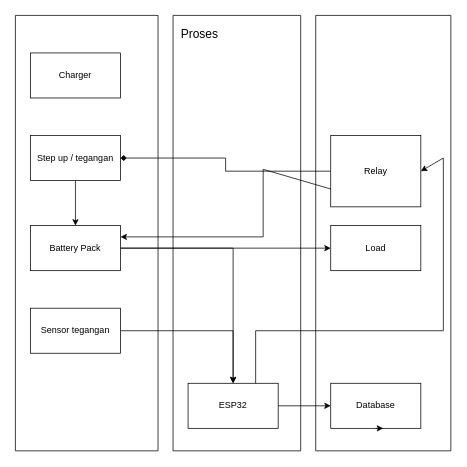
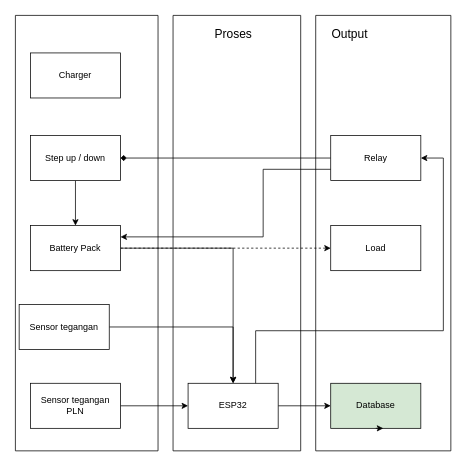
  <mxCell id="0" />
  <mxCell id="1" parent="0" />
  <mxCell id="2" value="Charger" style="rounded=0;whiteSpace=wrap;html=1;" parent="1" vertex="1"><mxGeometry x="40" y="70" width="120" height="60" as="geometry" /></mxCell>
  <mxCell id="3" value="" style="edgeStyle=orthogonalEdgeStyle;rounded=0;orthogonalLoop=1;jettySize=auto;html=1;" edge="1" parent="1" source="4" target="7"><mxGeometry relative="1" as="geometry" /></mxCell>
- <mxCell id="4" value="Step up / tegangan" style="rounded=0;whiteSpace=wrap;html=1;" parent="1" vertex="1"><mxGeometry x="40" y="180" width="120" height="60" as="geometry" /></mxCell>
+ <mxCell id="4" value="Step up / down" style="rounded=0;whiteSpace=wrap;html=1;" parent="1" vertex="1"><mxGeometry x="40" y="180" width="120" height="60" as="geometry" /></mxCell>
  <mxCell id="5" value="" style="edgeStyle=orthogonalEdgeStyle;rounded=0;orthogonalLoop=1;jettySize=auto;html=1;" edge="1" parent="1" source="7" target="11"><mxGeometry relative="1" as="geometry" /></mxCell>
- <mxCell id="6" value="" style="edgeStyle=orthogonalEdgeStyle;rounded=0;orthogonalLoop=1;jettySize=auto;html=1;" edge="1" parent="1" source="7" target="13"><mxGeometry relative="1" as="geometry" /></mxCell>
+ <mxCell id="6" value="" style="edgeStyle=orthogonalEdgeStyle;rounded=0;orthogonalLoop=1;jettySize=auto;html=1;dashed=1;" edge="1" parent="1" source="7" target="13"><mxGeometry relative="1" as="geometry" /></mxCell>
  <mxCell id="7" value="Battery Pack" style="rounded=0;whiteSpace=wrap;html=1;" parent="1" vertex="1"><mxGeometry x="40" y="300" width="120" height="60" as="geometry" /></mxCell>
  <mxCell id="8" value="" style="edgeStyle=orthogonalEdgeStyle;rounded=0;orthogonalLoop=1;jettySize=auto;html=1;entryX=0.5;entryY=0;entryDx=0;entryDy=0;" edge="1" parent="1" source="9" target="11"><mxGeometry relative="1" as="geometry"><mxPoint x="240" y="440" as="targetPoint" /></mxGeometry></mxCell>
- <mxCell id="9" value="Sensor tegangan" style="rounded=0;whiteSpace=wrap;html=1;" parent="1" vertex="1"><mxGeometry x="40" y="410" width="120" height="60" as="geometry" /></mxCell>
+ <mxCell id="9" value="Sensor tegangan" style="rounded=0;whiteSpace=wrap;html=1;" parent="1" vertex="1"><mxGeometry x="25" y="405" width="120" height="60" as="geometry" /></mxCell>
  <mxCell id="10" value="" style="edgeStyle=orthogonalEdgeStyle;rounded=0;orthogonalLoop=1;jettySize=auto;html=1;" edge="1" parent="1" source="11" target="12"><mxGeometry relative="1" as="geometry" /></mxCell>
  <mxCell id="11" value="ESP32" style="rounded=0;whiteSpace=wrap;html=1;" parent="1" vertex="1"><mxGeometry x="250" y="510" width="120" height="60" as="geometry" /></mxCell>
- <mxCell id="12" value="Database" style="rounded=0;whiteSpace=wrap;html=1;" parent="1" vertex="1"><mxGeometry x="440" y="510" width="120" height="60" as="geometry" /></mxCell>
+ <mxCell id="12" value="Database" style="rounded=0;whiteSpace=wrap;html=1;fillColor=#d5e8d4;" parent="1" vertex="1"><mxGeometry x="440" y="510" width="120" height="60" as="geometry" /></mxCell>
  <mxCell id="13" value="Load" style="rounded=0;whiteSpace=wrap;html=1;" parent="1" vertex="1"><mxGeometry x="440" y="300" width="120" height="60" as="geometry" /></mxCell>
+ <mxCell id="14" value="" style="edgeStyle=orthogonalEdgeStyle;rounded=0;orthogonalLoop=1;jettySize=auto;html=1;" edge="1" parent="1" source="15" target="11"><mxGeometry relative="1" as="geometry" /></mxCell>
+ <mxCell id="15" value="Sensor tegangan PLN" style="rounded=0;whiteSpace=wrap;html=1;" vertex="1" parent="1"><mxGeometry x="40" y="510" width="120" height="60" as="geometry" /></mxCell>
  <mxCell id="16" value="" style="edgeStyle=orthogonalEdgeStyle;rounded=0;orthogonalLoop=1;jettySize=auto;html=1;entryX=1;entryY=0.5;entryDx=0;entryDy=0;endArrow=diamond;" edge="1" parent="1" source="17" target="4"><mxGeometry relative="1" as="geometry"><mxPoint x="330" y="210" as="targetPoint" /></mxGeometry></mxCell>
- <mxCell id="17" value="Relay" style="rounded=0;whiteSpace=wrap;html=1;" vertex="1" parent="1"><mxGeometry x="440" y="180" width="120" height="95" as="geometry" /></mxCell>
+ <mxCell id="17" value="Relay" style="rounded=0;whiteSpace=wrap;html=1;" vertex="1" parent="1"><mxGeometry x="440" y="180" width="120" height="60" as="geometry" /></mxCell>
  <mxCell id="18" value="" style="endArrow=classic;html=1;rounded=0;exitX=0.75;exitY=0;exitDx=0;exitDy=0;entryX=1;entryY=0.5;entryDx=0;entryDy=0;" edge="1" parent="1" source="11" target="17"><mxGeometry width="50" height="50" relative="1" as="geometry"><mxPoint x="330" y="460" as="sourcePoint" /><mxPoint x="380" y="410" as="targetPoint" /><Array as="points"><mxPoint x="340" y="440" /><mxPoint x="590" y="440" /><mxPoint x="590" y="210" /></Array></mxGeometry></mxCell>
  <mxCell id="19" value="" style="endArrow=classic;html=1;rounded=0;entryX=1;entryY=0.25;entryDx=0;entryDy=0;exitX=0;exitY=0.75;exitDx=0;exitDy=0;" edge="1" parent="1" source="17" target="7"><mxGeometry width="50" height="50" relative="1" as="geometry"><mxPoint x="320" y="280" as="sourcePoint" /><mxPoint x="370" y="230" as="targetPoint" /><Array as="points"><mxPoint x="350" y="225" /><mxPoint x="350" y="315" /></Array></mxGeometry></mxCell>
  <mxCell id="20" style="edgeStyle=orthogonalEdgeStyle;rounded=0;orthogonalLoop=1;jettySize=auto;html=1;exitX=0.5;exitY=1;exitDx=0;exitDy=0;entryX=0.583;entryY=1;entryDx=0;entryDy=0;entryPerimeter=0;" edge="1" parent="1" source="12" target="12"><mxGeometry relative="1" as="geometry" /></mxCell>
  <mxCell id="21" value="" style="swimlane;startSize=0;" vertex="1" parent="1"><mxGeometry x="20" y="20" width="190" height="580" as="geometry"><mxRectangle x="240" y="-80" width="50" height="40" as="alternateBounds" /></mxGeometry></mxCell>
  <mxCell id="22" value="" style="swimlane;startSize=0;" vertex="1" parent="1"><mxGeometry x="230" y="20" width="170" height="580" as="geometry"><mxRectangle x="450" y="-50" width="50" height="40" as="alternateBounds" /></mxGeometry></mxCell>
- <mxCell id="23" value="Proses" style="text;html=1;align=center;verticalAlign=middle;resizable=0;points=[];autosize=1;strokeColor=none;fillColor=none;fontSize=16;" vertex="1" parent="22"><mxGeometry y="10" width="70" height="30" as="geometry" /></mxCell>
+ <mxCell id="23" value="Proses" style="text;html=1;align=center;verticalAlign=middle;resizable=0;points=[];autosize=1;strokeColor=none;fillColor=none;fontSize=16;" vertex="1" parent="22"><mxGeometry x="45" y="10" width="70" height="30" as="geometry" /></mxCell>
  <mxCell id="24" value="" style="swimlane;startSize=0;" vertex="1" parent="1"><mxGeometry x="420" y="20" width="180" height="580" as="geometry"><mxRectangle x="640" y="-50" width="50" height="40" as="alternateBounds" /></mxGeometry></mxCell>
+ <mxCell id="25" value="Output" style="text;html=1;align=center;verticalAlign=middle;resizable=0;points=[];autosize=1;strokeColor=none;fillColor=none;fontSize=16;" vertex="1" parent="24"><mxGeometry x="10" y="10" width="70" height="30" as="geometry" /></mxCell>
